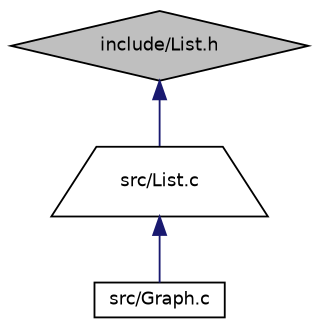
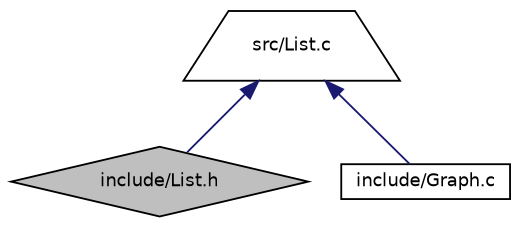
  digraph {
    node [color=black fillcolor=white fontname=Helvetica fontsize=10 style=filled]
    edge [color=midnightblue dir=back fontname=Helvetica fontsize=10 labelfontname=Helvetica labelfontsize=10 style=solid]
    n1 [fillcolor=grey75 fontcolor=black height=0.2 label="include/List.h" shape=diamond width=0.4]
    n2 [height=0.2 label="src/List.c" shape=trapezium width=0.4]
-   n3 [height=0.2 label="src/Graph.c" shape=box width=0.4]
-   n1 -> n2
+   n3 [height=0.2 label="include/Graph.c" shape=box width=0.4]
+   n2 -> n1
    n2 -> n3
  }
